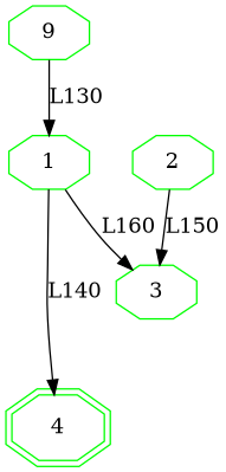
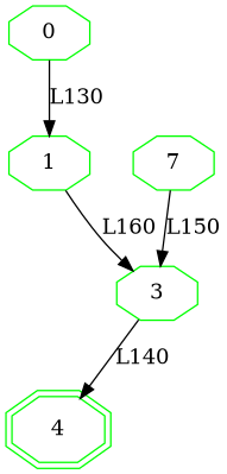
  digraph {
    node [color=green shape=octagon]
-   0 [label=9]
+   0
    1
    3
-   2
+   2 [label=7]
    4 [shape=doubleoctagon]
    0 -> 1 [label=L130]
    1 -> 3 [label=L160]
-   1 -> 4 [label=L140]
+   3 -> 4 [label=L140]
    2 -> 3 [label=L150]
  }
